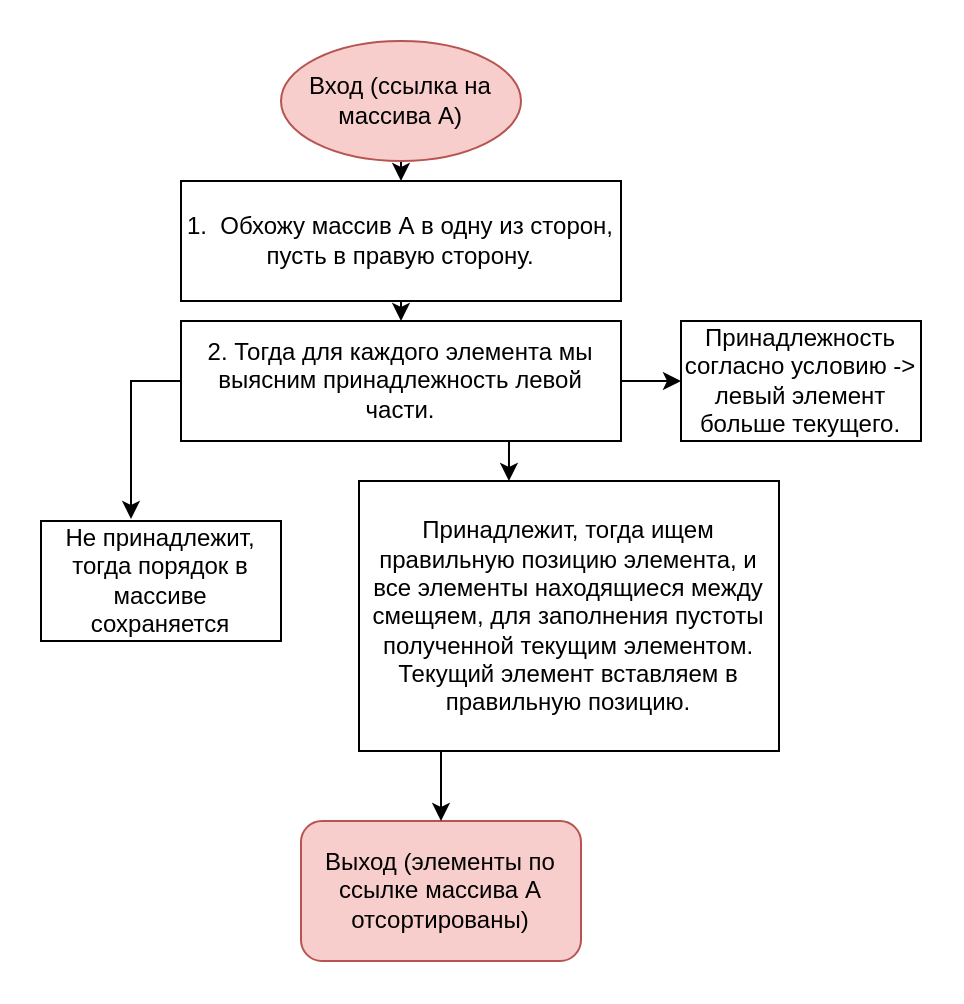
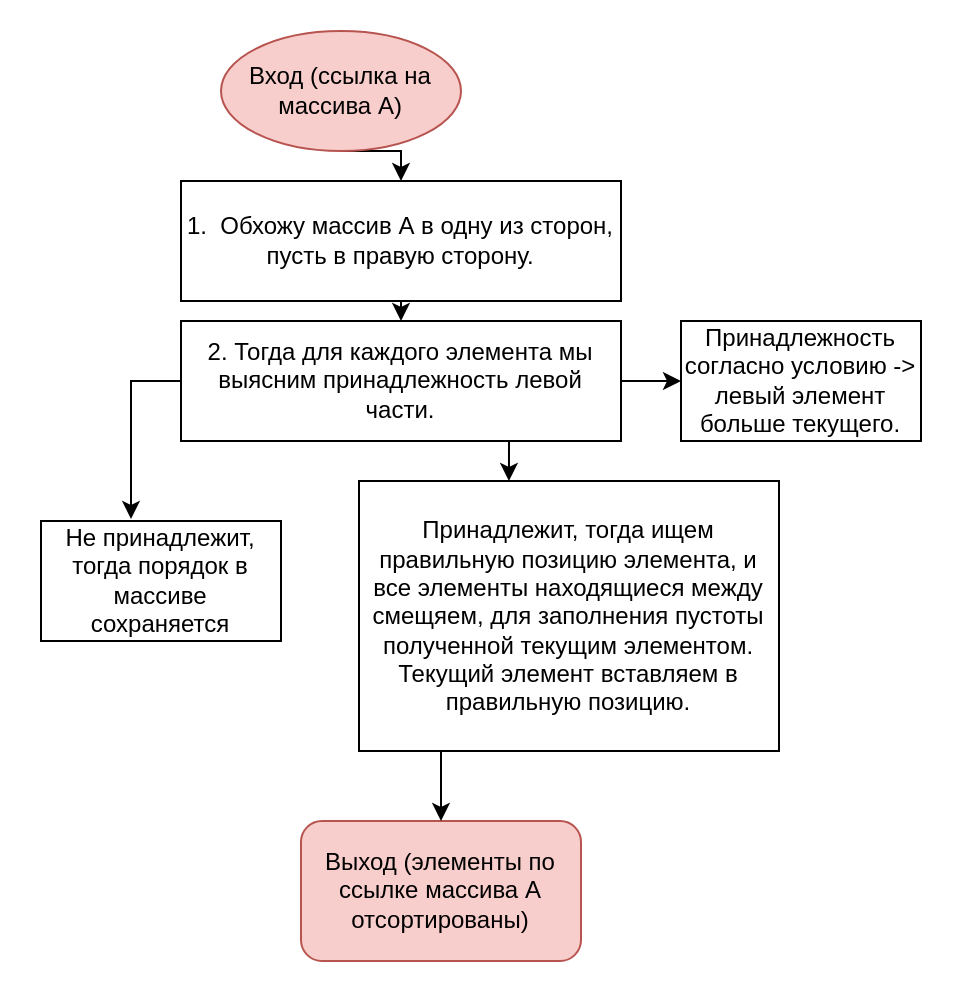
  <mxCell id="0" />
  <mxCell id="1" parent="0" />
  <mxCell id="2" style="edgeStyle=orthogonalEdgeStyle;rounded=0;orthogonalLoop=1;jettySize=auto;html=1;exitX=0.5;exitY=1;exitDx=0;exitDy=0;entryX=0.5;entryY=0;entryDx=0;entryDy=0;" parent="1" source="3" target="6" edge="1"><mxGeometry relative="1" as="geometry" /></mxCell>
- <mxCell id="3" value="Вход (ссылка на массива А)" style="ellipse;whiteSpace=wrap;html=1;fillColor=#f8cecc;strokeColor=#b85450;" parent="1" vertex="1"><mxGeometry x="140" y="20" width="120" height="60" as="geometry" /></mxCell>
+ <mxCell id="3" value="Вход (ссылка на массива А)" style="ellipse;whiteSpace=wrap;html=1;fillColor=#f8cecc;strokeColor=#b85450;" parent="1" vertex="1"><mxGeometry x="110" y="15" width="120" height="60" as="geometry" /></mxCell>
  <mxCell id="4" value="Выход (элементы по ссылке массива А отсортированы)" style="whiteSpace=wrap;html=1;fillColor=#f8cecc;strokeColor=#b85450;rounded=1;" parent="1" vertex="1"><mxGeometry x="150" y="410" width="140" height="70" as="geometry" /></mxCell>
  <mxCell id="5" style="edgeStyle=orthogonalEdgeStyle;rounded=0;orthogonalLoop=1;jettySize=auto;html=1;exitX=0.5;exitY=1;exitDx=0;exitDy=0;entryX=0.5;entryY=0;entryDx=0;entryDy=0;" parent="1" source="6" target="10" edge="1"><mxGeometry relative="1" as="geometry" /></mxCell>
  <mxCell id="6" value="1.&amp;nbsp; Обхожу массив А в одну из сторон, пусть в правую сторону." style="rounded=0;whiteSpace=wrap;html=1;" parent="1" vertex="1"><mxGeometry x="90" y="90" width="220" height="60" as="geometry" /></mxCell>
  <mxCell id="7" value="" style="edgeStyle=orthogonalEdgeStyle;rounded=0;orthogonalLoop=1;jettySize=auto;html=1;" parent="1" source="10" target="12" edge="1"><mxGeometry relative="1" as="geometry" /></mxCell>
  <mxCell id="8" style="edgeStyle=orthogonalEdgeStyle;rounded=0;orthogonalLoop=1;jettySize=auto;html=1;exitX=0;exitY=0.5;exitDx=0;exitDy=0;entryX=0.375;entryY=-0.017;entryDx=0;entryDy=0;entryPerimeter=0;" parent="1" source="10" target="11" edge="1"><mxGeometry relative="1" as="geometry" /></mxCell>
  <mxCell id="9" style="edgeStyle=orthogonalEdgeStyle;rounded=0;orthogonalLoop=1;jettySize=auto;html=1;exitX=0.75;exitY=1;exitDx=0;exitDy=0;entryX=0.357;entryY=0;entryDx=0;entryDy=0;entryPerimeter=0;" parent="1" source="10" target="14" edge="1"><mxGeometry relative="1" as="geometry" /></mxCell>
  <mxCell id="10" value="2. Тогда для каждого элемента мы выясним принадлежность левой части." style="whiteSpace=wrap;html=1;" parent="1" vertex="1"><mxGeometry x="90" y="160" width="220" height="60" as="geometry" /></mxCell>
  <mxCell id="11" value="Не принадлежит, тогда порядок в массиве сохраняется" style="whiteSpace=wrap;html=1;" parent="1" vertex="1"><mxGeometry x="20" y="260" width="120" height="60" as="geometry" /></mxCell>
  <mxCell id="12" value="Принадлежность согласно условию -&amp;gt; левый элемент больше текущего." style="whiteSpace=wrap;html=1;" parent="1" vertex="1"><mxGeometry x="340" y="160" width="120" height="60" as="geometry" /></mxCell>
  <mxCell id="13" style="edgeStyle=orthogonalEdgeStyle;rounded=0;orthogonalLoop=1;jettySize=auto;html=1;exitX=0.25;exitY=1;exitDx=0;exitDy=0;entryX=0.5;entryY=0;entryDx=0;entryDy=0;" parent="1" source="14" target="4" edge="1"><mxGeometry relative="1" as="geometry" /></mxCell>
  <mxCell id="14" value="Принадлежит, тогда ищем правильную позицию элемента, и все элементы находящиеся между смещяем, для заполнения пустоты полученной текущим элементом. Текущий элемент вставляем в правильную позицию." style="whiteSpace=wrap;html=1;" parent="1" vertex="1"><mxGeometry x="179" y="240" width="210" height="135" as="geometry" /></mxCell>
